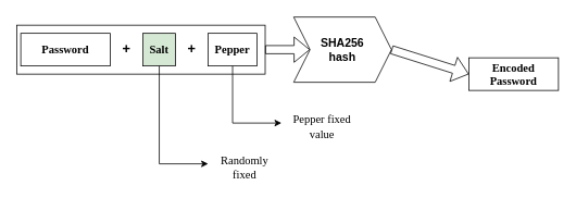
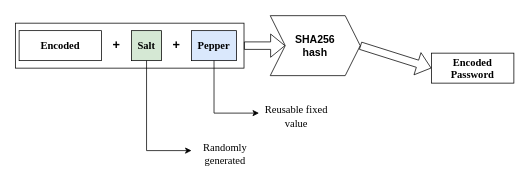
  <mxCell id="0" />
  <mxCell id="1" parent="0" />
  <mxCell id="2" value="" style="rounded=0;whiteSpace=wrap;html=1;" vertex="1" parent="1"><mxGeometry x="20" y="30" width="305" height="60" as="geometry" /></mxCell>
  <mxCell id="3" value="&lt;h3&gt;&lt;font face=&quot;Georgia&quot;&gt;Encoded&lt;br&gt;Password&lt;/font&gt;&lt;/h3&gt;" style="rounded=0;whiteSpace=wrap;html=1;" vertex="1" parent="1"><mxGeometry x="575" y="70" width="110" height="40" as="geometry" /></mxCell>
  <mxCell id="4" value="&lt;h3&gt;&lt;font face=&quot;Georgia&quot;&gt;Salt&lt;/font&gt;&lt;/h3&gt;" style="rounded=0;whiteSpace=wrap;html=1;fillColor=#d5e8d4;" vertex="1" parent="1"><mxGeometry x="175" y="40" width="40" height="40" as="geometry" /></mxCell>
- <mxCell id="5" value="&lt;h3&gt;&lt;font face=&quot;Georgia&quot;&gt;Password&lt;/font&gt;&lt;/h3&gt;" style="rounded=0;whiteSpace=wrap;html=1;" vertex="1" parent="1"><mxGeometry x="25" y="40" width="110" height="40" as="geometry" /></mxCell>
- <mxCell id="6" value="&lt;h3&gt;&lt;font face=&quot;Georgia&quot;&gt;Pepper&lt;/font&gt;&lt;/h3&gt;" style="rounded=0;whiteSpace=wrap;html=1;" vertex="1" parent="1"><mxGeometry x="255" y="40" width="60" height="40" as="geometry" /></mxCell>
+ <mxCell id="5" value="&lt;h3&gt;&lt;font face=&quot;Georgia&quot;&gt;Encoded&lt;/font&gt;&lt;/h3&gt;" style="rounded=0;whiteSpace=wrap;html=1;" vertex="1" parent="1"><mxGeometry x="25" y="40" width="110" height="40" as="geometry" /></mxCell>
+ <mxCell id="6" value="&lt;h3&gt;&lt;font face=&quot;Georgia&quot;&gt;Pepper&lt;/font&gt;&lt;/h3&gt;" style="rounded=0;whiteSpace=wrap;html=1;fillColor=#dae8fc;" vertex="1" parent="1"><mxGeometry x="255" y="40" width="60" height="40" as="geometry" /></mxCell>
  <mxCell id="7" value="&lt;b&gt;&lt;font style=&quot;font-size: 17px;&quot;&gt;+&lt;/font&gt;&lt;/b&gt;" style="text;html=1;align=center;verticalAlign=middle;whiteSpace=wrap;rounded=0;" vertex="1" parent="1"><mxGeometry x="125" y="45" width="60" height="30" as="geometry" /></mxCell>
  <mxCell id="8" value="&lt;b&gt;&lt;font style=&quot;font-size: 17px;&quot;&gt;+&lt;/font&gt;&lt;/b&gt;" style="text;html=1;align=center;verticalAlign=middle;whiteSpace=wrap;rounded=0;" vertex="1" parent="1"><mxGeometry x="205" y="45" width="60" height="30" as="geometry" /></mxCell>
- <mxCell id="9" value="&lt;font style=&quot;font-size: 14px;&quot; face=&quot;Georgia&quot;&gt;Randomly fixed&lt;/font&gt;" style="text;html=1;align=center;verticalAlign=middle;whiteSpace=wrap;rounded=0;fontSize=14;" vertex="1" parent="1"><mxGeometry x="255" y="190" width="90" height="30" as="geometry" /></mxCell>
- <mxCell id="10" value="&lt;font style=&quot;font-size: 14px;&quot; face=&quot;Georgia&quot;&gt;Pepper fixed value&lt;/font&gt;" style="text;html=1;align=center;verticalAlign=middle;whiteSpace=wrap;rounded=0;fontSize=14;" vertex="1" parent="1"><mxGeometry x="345" y="140" width="100" height="30" as="geometry" /></mxCell>
+ <mxCell id="9" value="&lt;font style=&quot;font-size: 14px;&quot; face=&quot;Georgia&quot;&gt;Randomly generated&lt;/font&gt;" style="text;html=1;align=center;verticalAlign=middle;whiteSpace=wrap;rounded=0;fontSize=14;" vertex="1" parent="1"><mxGeometry x="255" y="190" width="90" height="30" as="geometry" /></mxCell>
+ <mxCell id="10" value="&lt;font style=&quot;font-size: 14px;&quot; face=&quot;Georgia&quot;&gt;Reusable fixed value&lt;/font&gt;" style="text;html=1;align=center;verticalAlign=middle;whiteSpace=wrap;rounded=0;fontSize=14;" vertex="1" parent="1"><mxGeometry x="345" y="140" width="100" height="30" as="geometry" /></mxCell>
  <mxCell id="11" value="" style="endArrow=classic;html=1;rounded=0;exitX=0.5;exitY=1;exitDx=0;exitDy=0;" edge="1" parent="1" source="4"><mxGeometry width="50" height="50" relative="1" as="geometry"><mxPoint x="285" y="210" as="sourcePoint" /><mxPoint x="255" y="200" as="targetPoint" /><Array as="points"><mxPoint x="195" y="200" /></Array></mxGeometry></mxCell>
  <mxCell id="12" value="" style="endArrow=classic;html=1;rounded=0;" edge="1" parent="1"><mxGeometry width="50" height="50" relative="1" as="geometry"><mxPoint x="285" y="80" as="sourcePoint" /><mxPoint x="345" y="150" as="targetPoint" /><Array as="points"><mxPoint x="285" y="150" /></Array></mxGeometry></mxCell>
  <mxCell id="13" value="&lt;h3&gt;&lt;b&gt;SHA256&lt;br&gt;&lt;/b&gt;&lt;b&gt;hash&lt;/b&gt;&lt;/h3&gt;" style="shape=step;perimeter=stepPerimeter;whiteSpace=wrap;html=1;fixedSize=1;" vertex="1" parent="1"><mxGeometry x="360" y="20" width="120" height="80" as="geometry" /></mxCell>
  <mxCell id="14" value="" style="shape=flexArrow;endArrow=classic;html=1;rounded=0;entryX=0;entryY=0.5;entryDx=0;entryDy=0;exitX=1;exitY=0.5;exitDx=0;exitDy=0;" edge="1" parent="1" source="2" target="13"><mxGeometry width="50" height="50" relative="1" as="geometry"><mxPoint x="385" y="290" as="sourcePoint" /><mxPoint x="435" y="240" as="targetPoint" /></mxGeometry></mxCell>
  <mxCell id="15" value="" style="shape=flexArrow;endArrow=classic;html=1;rounded=0;entryX=0;entryY=0.5;entryDx=0;entryDy=0;exitX=1;exitY=0.5;exitDx=0;exitDy=0;" edge="1" parent="1" source="13" target="3"><mxGeometry width="50" height="50" relative="1" as="geometry"><mxPoint x="455" y="250" as="sourcePoint" /><mxPoint x="505" y="200" as="targetPoint" /></mxGeometry></mxCell>
